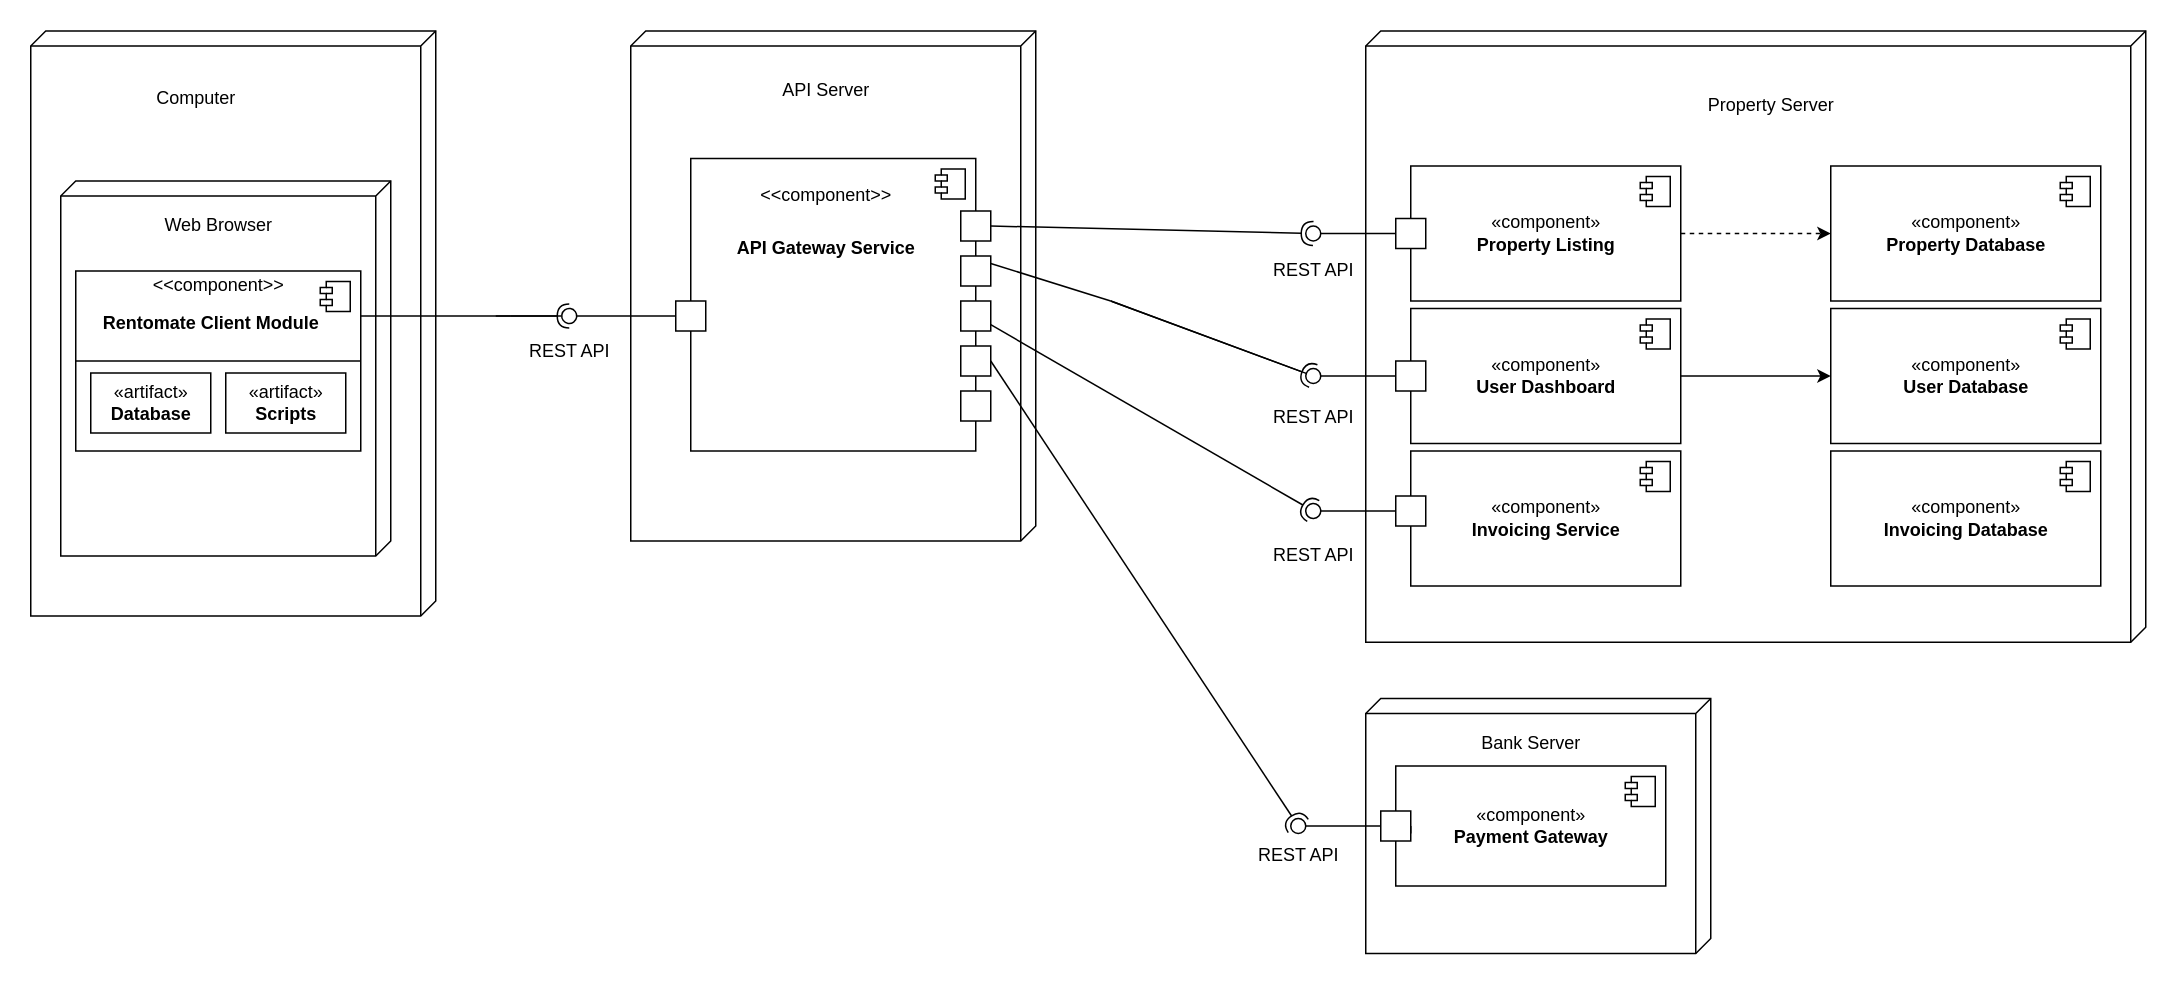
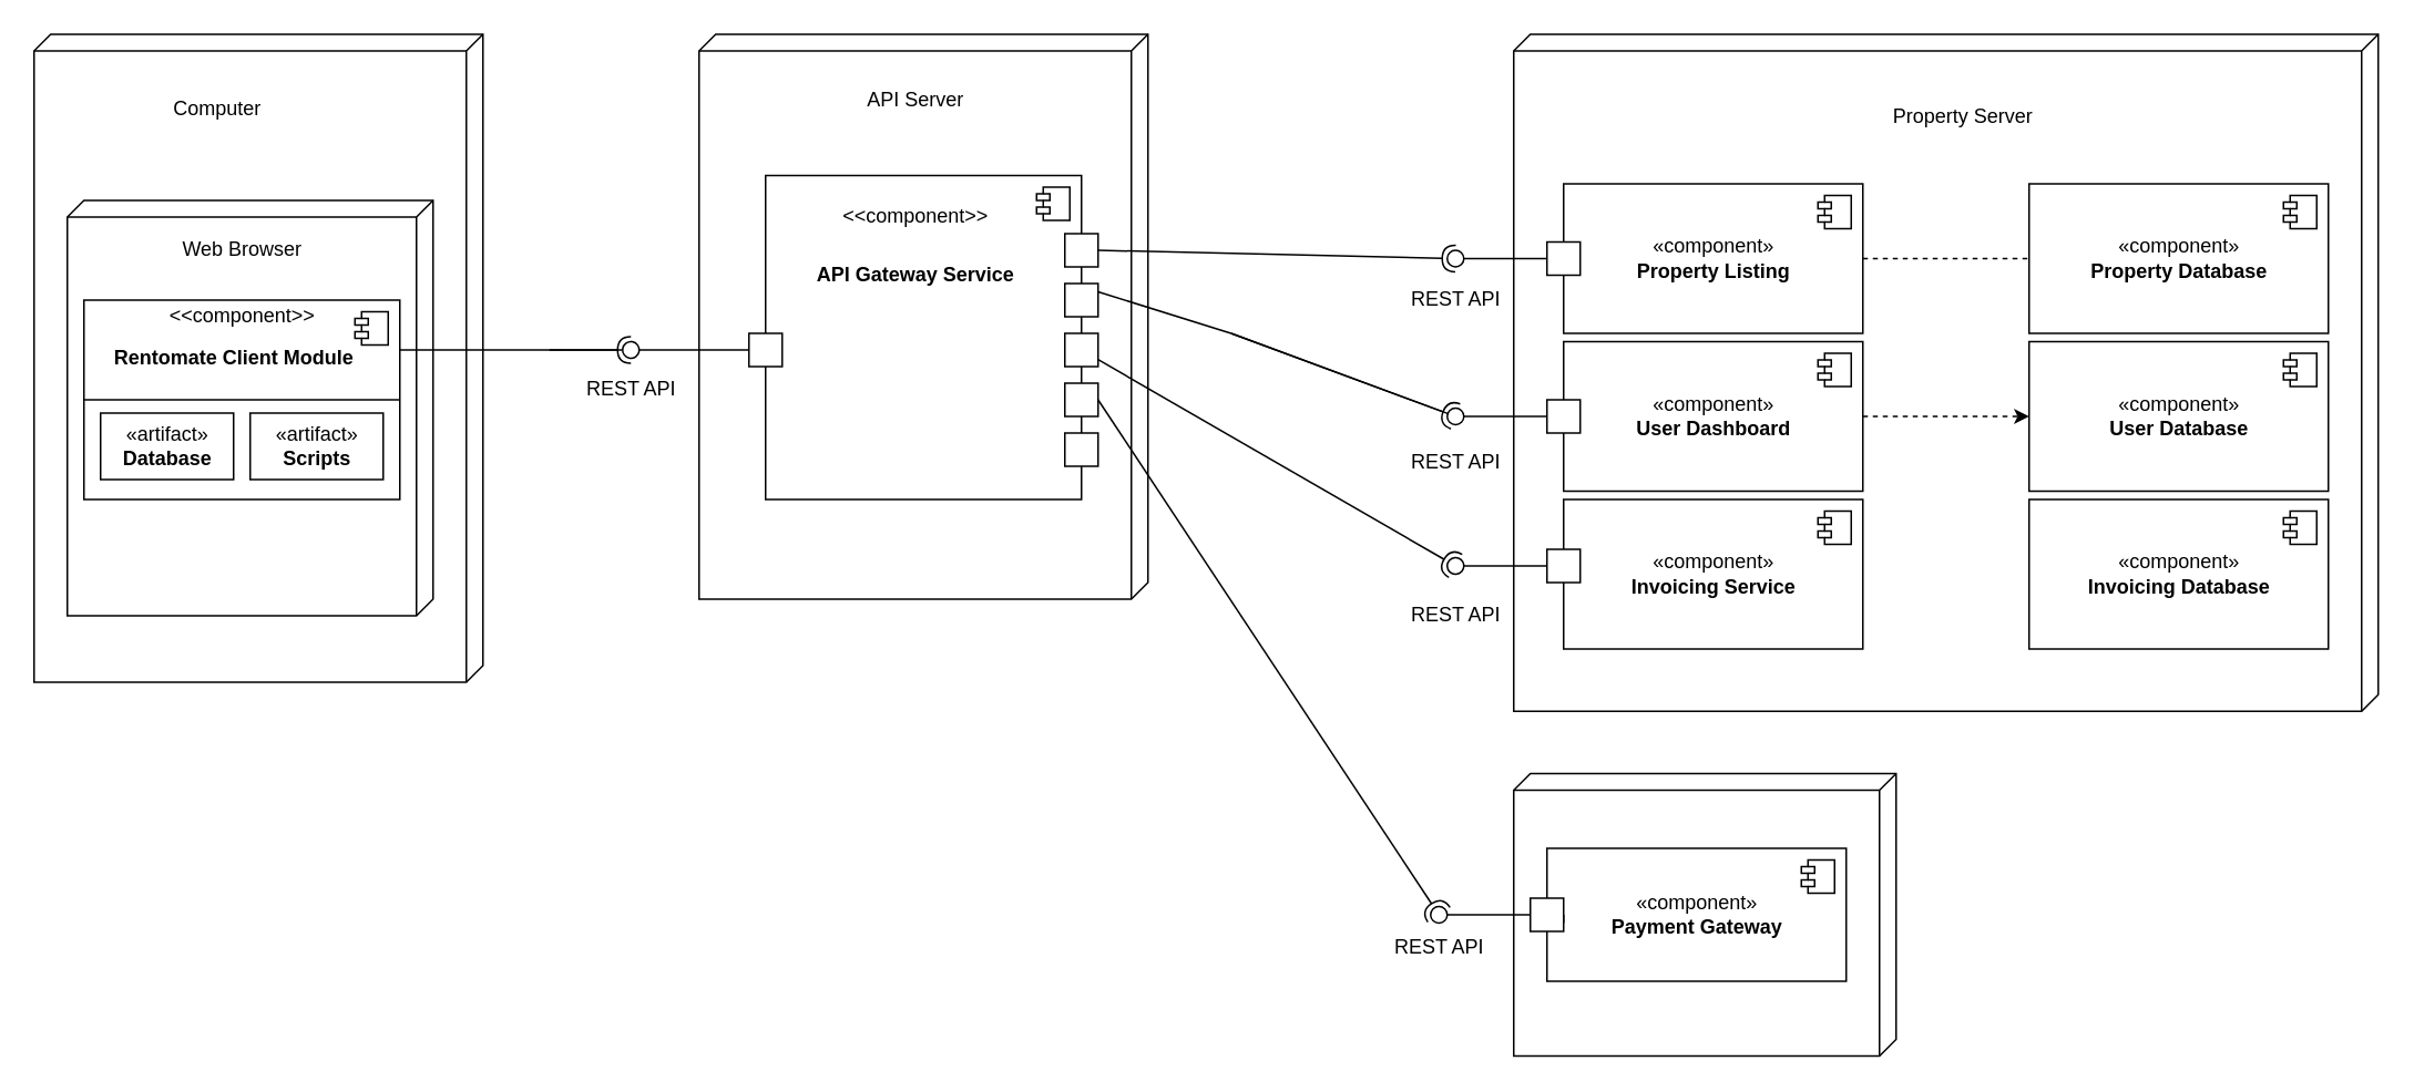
  <mxCell id="0" />
  <mxCell id="1" parent="0" />
  <mxCell id="2" value="" style="verticalAlign=top;align=left;spacingTop=8;spacingLeft=2;spacingRight=12;shape=cube;size=10;direction=south;fontStyle=4;html=1;" vertex="1" parent="1"><mxGeometry x="20" y="20" width="270" height="390" as="geometry" /></mxCell>
  <mxCell id="3" value="" style="verticalAlign=top;align=left;spacingTop=8;spacingLeft=2;spacingRight=12;shape=cube;size=10;direction=south;fontStyle=4;html=1;" vertex="1" parent="1"><mxGeometry x="40" y="120" width="220" height="250" as="geometry" /></mxCell>
  <mxCell id="4" value="Computer" style="text;html=1;align=center;verticalAlign=middle;resizable=0;points=[];autosize=1;strokeColor=none;fillColor=none;" vertex="1" parent="1"><mxGeometry x="95" y="55" width="70" height="20" as="geometry" /></mxCell>
  <mxCell id="5" value="Web Browser" style="text;html=1;align=center;verticalAlign=middle;resizable=0;points=[];autosize=1;strokeColor=none;fillColor=none;" vertex="1" parent="1"><mxGeometry x="100" y="140" width="90" height="20" as="geometry" /></mxCell>
  <mxCell id="6" style="edgeStyle=orthogonalEdgeStyle;rounded=0;orthogonalLoop=1;jettySize=auto;html=1;exitX=1;exitY=0.25;exitDx=0;exitDy=0;startArrow=none;startFill=0;endArrow=none;endFill=0;" edge="1" parent="1" source="7"><mxGeometry relative="1" as="geometry"><mxPoint x="340" y="210" as="targetPoint" /></mxGeometry></mxCell>
  <mxCell id="7" value="" style="html=1;dropTarget=0;" vertex="1" parent="1"><mxGeometry x="50" y="180" width="190" height="120" as="geometry" /></mxCell>
  <mxCell id="8" value="" style="shape=module;jettyWidth=8;jettyHeight=4;" vertex="1" parent="7"><mxGeometry x="1" width="20" height="20" relative="1" as="geometry"><mxPoint x="-27" y="7" as="offset" /></mxGeometry></mxCell>
  <mxCell id="9" value="&amp;lt;&amp;lt;component&amp;gt;&amp;gt;" style="text;html=1;align=center;verticalAlign=middle;resizable=0;points=[];autosize=1;strokeColor=none;fillColor=none;" vertex="1" parent="1"><mxGeometry x="95" y="180" width="100" height="20" as="geometry" /></mxCell>
  <mxCell id="10" value="&lt;b&gt;Rentomate Client Module&lt;/b&gt;" style="text;html=1;align=center;verticalAlign=middle;resizable=0;points=[];autosize=1;strokeColor=none;fillColor=none;" vertex="1" parent="1"><mxGeometry x="60" y="205" width="160" height="20" as="geometry" /></mxCell>
  <mxCell id="11" value="«artifact»&lt;br&gt;&lt;b&gt;Database&lt;/b&gt;" style="html=1;" vertex="1" parent="1"><mxGeometry x="60" y="248" width="80" height="40" as="geometry" /></mxCell>
  <mxCell id="12" value="«artifact»&lt;br&gt;&lt;b&gt;Scripts&lt;/b&gt;" style="html=1;" vertex="1" parent="1"><mxGeometry x="150" y="248" width="80" height="40" as="geometry" /></mxCell>
  <mxCell id="13" value="" style="line;strokeWidth=1;fillColor=none;align=left;verticalAlign=middle;spacingTop=-1;spacingLeft=3;spacingRight=3;rotatable=0;labelPosition=right;points=[];portConstraint=eastwest;" vertex="1" parent="1"><mxGeometry x="50" y="236" width="190" height="8" as="geometry" /></mxCell>
  <mxCell id="14" value="" style="verticalAlign=top;align=left;spacingTop=8;spacingLeft=2;spacingRight=12;shape=cube;size=10;direction=south;fontStyle=4;html=1;" vertex="1" parent="1"><mxGeometry x="420" y="20" width="270" height="340" as="geometry" /></mxCell>
  <mxCell id="15" value="API Server" style="text;html=1;align=center;verticalAlign=middle;resizable=0;points=[];autosize=1;strokeColor=none;fillColor=none;" vertex="1" parent="1"><mxGeometry x="515" y="50" width="70" height="20" as="geometry" /></mxCell>
  <mxCell id="16" value="" style="html=1;dropTarget=0;" vertex="1" parent="1"><mxGeometry x="460" y="105" width="190" height="195" as="geometry" /></mxCell>
  <mxCell id="17" value="" style="shape=module;jettyWidth=8;jettyHeight=4;" vertex="1" parent="16"><mxGeometry x="1" width="20" height="20" relative="1" as="geometry"><mxPoint x="-27" y="7" as="offset" /></mxGeometry></mxCell>
  <mxCell id="18" value="&amp;lt;&amp;lt;component&amp;gt;&amp;gt;" style="text;html=1;align=center;verticalAlign=middle;resizable=0;points=[];autosize=1;strokeColor=none;fillColor=none;" vertex="1" parent="1"><mxGeometry x="500" y="120" width="100" height="20" as="geometry" /></mxCell>
  <mxCell id="19" value="&lt;b&gt;API Gateway Service&lt;/b&gt;" style="text;html=1;align=center;verticalAlign=middle;resizable=0;points=[];autosize=1;strokeColor=none;fillColor=none;" vertex="1" parent="1"><mxGeometry x="485" y="155" width="130" height="20" as="geometry" /></mxCell>
  <mxCell id="20" style="edgeStyle=orthogonalEdgeStyle;rounded=0;orthogonalLoop=1;jettySize=auto;html=1;exitX=0;exitY=0.5;exitDx=0;exitDy=0;startArrow=none;startFill=0;endArrow=none;endFill=0;" edge="1" parent="1" source="21" target="29"><mxGeometry relative="1" as="geometry" /></mxCell>
  <mxCell id="21" value="" style="whiteSpace=wrap;html=1;" vertex="1" parent="1"><mxGeometry x="450" y="200" width="20" height="20" as="geometry" /></mxCell>
  <mxCell id="22" value="" style="whiteSpace=wrap;html=1;" vertex="1" parent="1"><mxGeometry x="640" y="140" width="20" height="20" as="geometry" /></mxCell>
  <mxCell id="23" style="edgeStyle=none;rounded=0;orthogonalLoop=1;jettySize=auto;html=1;exitX=1;exitY=0.25;exitDx=0;exitDy=0;startArrow=none;startFill=0;endArrow=none;endFill=0;" edge="1" parent="1" source="24"><mxGeometry relative="1" as="geometry"><mxPoint x="740" y="200" as="targetPoint" /></mxGeometry></mxCell>
  <mxCell id="24" value="" style="whiteSpace=wrap;html=1;" vertex="1" parent="1"><mxGeometry x="640" y="170" width="20" height="20" as="geometry" /></mxCell>
  <mxCell id="25" value="" style="whiteSpace=wrap;html=1;" vertex="1" parent="1"><mxGeometry x="640" y="200" width="20" height="20" as="geometry" /></mxCell>
  <mxCell id="26" value="" style="whiteSpace=wrap;html=1;" vertex="1" parent="1"><mxGeometry x="640" y="230" width="20" height="20" as="geometry" /></mxCell>
  <mxCell id="27" value="" style="rounded=0;orthogonalLoop=1;jettySize=auto;html=1;endArrow=none;endFill=0;sketch=0;sourcePerimeterSpacing=0;targetPerimeterSpacing=0;" edge="1" target="29" parent="1"><mxGeometry relative="1" as="geometry"><mxPoint x="340" y="210" as="sourcePoint" /></mxGeometry></mxCell>
  <mxCell id="28" value="" style="rounded=0;orthogonalLoop=1;jettySize=auto;html=1;endArrow=halfCircle;endFill=0;entryX=0.5;entryY=0.5;endSize=6;strokeWidth=1;sketch=0;" edge="1" target="29" parent="1"><mxGeometry relative="1" as="geometry"><mxPoint x="330" y="210" as="sourcePoint" /></mxGeometry></mxCell>
  <mxCell id="29" value="" style="ellipse;whiteSpace=wrap;html=1;align=center;aspect=fixed;resizable=0;points=[];outlineConnect=0;sketch=0;direction=south;rotation=99;" vertex="1" parent="1"><mxGeometry x="374" y="205" width="10" height="10" as="geometry" /></mxCell>
  <mxCell id="30" value="" style="verticalAlign=top;align=left;spacingTop=8;spacingLeft=2;spacingRight=12;shape=cube;size=10;direction=south;fontStyle=4;html=1;" vertex="1" parent="1"><mxGeometry x="910" y="20" width="520" height="407.5" as="geometry" /></mxCell>
  <mxCell id="31" value="Property Server" style="text;html=1;align=center;verticalAlign=middle;resizable=0;points=[];autosize=1;strokeColor=none;fillColor=none;" vertex="1" parent="1"><mxGeometry x="1130" y="60" width="100" height="20" as="geometry" /></mxCell>
- <mxCell id="32" style="edgeStyle=orthogonalEdgeStyle;rounded=0;orthogonalLoop=1;jettySize=auto;html=1;exitX=1;exitY=0.5;exitDx=0;exitDy=0;dashed=1;startArrow=none;startFill=0;endArrow=classic;endFill=1;" edge="1" parent="1" source="33" target="35"><mxGeometry relative="1" as="geometry" /></mxCell>
+ <mxCell id="32" style="edgeStyle=orthogonalEdgeStyle;rounded=0;orthogonalLoop=1;jettySize=auto;html=1;exitX=1;exitY=0.5;exitDx=0;exitDy=0;dashed=1;startArrow=none;startFill=0;endArrow=none;endFill=1;" edge="1" parent="1" source="33" target="35"><mxGeometry relative="1" as="geometry" /></mxCell>
  <mxCell id="33" value="«component»&lt;br&gt;&lt;b&gt;Property Listing&lt;/b&gt;" style="html=1;dropTarget=0;" vertex="1" parent="1"><mxGeometry x="940" y="110" width="180" height="90" as="geometry" /></mxCell>
  <mxCell id="34" value="" style="shape=module;jettyWidth=8;jettyHeight=4;" vertex="1" parent="33"><mxGeometry x="1" width="20" height="20" relative="1" as="geometry"><mxPoint x="-27" y="7" as="offset" /></mxGeometry></mxCell>
  <mxCell id="35" value="«component»&lt;br&gt;&lt;b&gt;Property Database&lt;/b&gt;" style="html=1;dropTarget=0;" vertex="1" parent="1"><mxGeometry x="1220" y="110" width="180" height="90" as="geometry" /></mxCell>
  <mxCell id="36" value="" style="shape=module;jettyWidth=8;jettyHeight=4;" vertex="1" parent="35"><mxGeometry x="1" width="20" height="20" relative="1" as="geometry"><mxPoint x="-27" y="7" as="offset" /></mxGeometry></mxCell>
  <mxCell id="37" value="«component»&lt;br&gt;&lt;b&gt;Invoicing Service&lt;/b&gt;" style="html=1;dropTarget=0;" vertex="1" parent="1"><mxGeometry x="940" y="300" width="180" height="90" as="geometry" /></mxCell>
  <mxCell id="38" value="" style="shape=module;jettyWidth=8;jettyHeight=4;" vertex="1" parent="37"><mxGeometry x="1" width="20" height="20" relative="1" as="geometry"><mxPoint x="-27" y="7" as="offset" /></mxGeometry></mxCell>
  <mxCell id="39" value="«component»&lt;br&gt;&lt;b&gt;Invoicing Database&lt;/b&gt;" style="html=1;dropTarget=0;" vertex="1" parent="1"><mxGeometry x="1220" y="300" width="180" height="90" as="geometry" /></mxCell>
  <mxCell id="40" value="" style="shape=module;jettyWidth=8;jettyHeight=4;" vertex="1" parent="39"><mxGeometry x="1" width="20" height="20" relative="1" as="geometry"><mxPoint x="-27" y="7" as="offset" /></mxGeometry></mxCell>
  <mxCell id="41" value="" style="whiteSpace=wrap;html=1;" vertex="1" parent="1"><mxGeometry x="930" y="145" width="20" height="20" as="geometry" /></mxCell>
  <mxCell id="42" value="" style="whiteSpace=wrap;html=1;" vertex="1" parent="1"><mxGeometry x="930" y="330" width="20" height="20" as="geometry" /></mxCell>
- <mxCell id="43" style="edgeStyle=orthogonalEdgeStyle;rounded=0;orthogonalLoop=1;jettySize=auto;html=1;exitX=1;exitY=0.5;exitDx=0;exitDy=0;entryX=0;entryY=0.5;entryDx=0;entryDy=0;dashed=0;startArrow=none;startFill=0;endArrow=classic;endFill=1;" edge="1" parent="1" source="44" target="46"><mxGeometry relative="1" as="geometry" /></mxCell>
+ <mxCell id="43" style="edgeStyle=orthogonalEdgeStyle;rounded=0;orthogonalLoop=1;jettySize=auto;html=1;exitX=1;exitY=0.5;exitDx=0;exitDy=0;entryX=0;entryY=0.5;entryDx=0;entryDy=0;dashed=1;startArrow=none;startFill=0;endArrow=classic;endFill=1;" edge="1" parent="1" source="44" target="46"><mxGeometry relative="1" as="geometry" /></mxCell>
  <mxCell id="44" value="«component»&lt;br&gt;&lt;b&gt;User Dashboard&lt;/b&gt;" style="html=1;dropTarget=0;" vertex="1" parent="1"><mxGeometry x="940" y="205" width="180" height="90" as="geometry" /></mxCell>
  <mxCell id="45" value="" style="shape=module;jettyWidth=8;jettyHeight=4;" vertex="1" parent="44"><mxGeometry x="1" width="20" height="20" relative="1" as="geometry"><mxPoint x="-27" y="7" as="offset" /></mxGeometry></mxCell>
  <mxCell id="46" value="«component»&lt;br&gt;&lt;b&gt;User Database&lt;/b&gt;" style="html=1;dropTarget=0;" vertex="1" parent="1"><mxGeometry x="1220" y="205" width="180" height="90" as="geometry" /></mxCell>
  <mxCell id="47" value="" style="shape=module;jettyWidth=8;jettyHeight=4;" vertex="1" parent="46"><mxGeometry x="1" width="20" height="20" relative="1" as="geometry"><mxPoint x="-27" y="7" as="offset" /></mxGeometry></mxCell>
  <mxCell id="48" style="edgeStyle=none;rounded=0;orthogonalLoop=1;jettySize=auto;html=1;exitX=0;exitY=0.5;exitDx=0;exitDy=0;startArrow=none;startFill=0;endArrow=none;endFill=0;" edge="1" parent="1" source="49" target="53"><mxGeometry relative="1" as="geometry" /></mxCell>
  <mxCell id="49" value="" style="whiteSpace=wrap;html=1;" vertex="1" parent="1"><mxGeometry x="930" y="240" width="20" height="20" as="geometry" /></mxCell>
  <mxCell id="50" value="" style="whiteSpace=wrap;html=1;" vertex="1" parent="1"><mxGeometry x="640" y="260" width="20" height="20" as="geometry" /></mxCell>
  <mxCell id="51" value="" style="rounded=0;orthogonalLoop=1;jettySize=auto;html=1;endArrow=none;endFill=0;sketch=0;sourcePerimeterSpacing=0;targetPerimeterSpacing=0;" edge="1" target="53" parent="1"><mxGeometry relative="1" as="geometry"><mxPoint x="740" y="200" as="sourcePoint" /></mxGeometry></mxCell>
  <mxCell id="52" value="" style="rounded=0;orthogonalLoop=1;jettySize=auto;html=1;endArrow=halfCircle;endFill=0;entryX=0.5;entryY=0.5;endSize=6;strokeWidth=1;sketch=0;" edge="1" target="53" parent="1"><mxGeometry relative="1" as="geometry"><mxPoint x="740" y="200" as="sourcePoint" /></mxGeometry></mxCell>
  <mxCell id="53" value="" style="ellipse;whiteSpace=wrap;html=1;align=center;aspect=fixed;resizable=0;points=[];outlineConnect=0;sketch=0;" vertex="1" parent="1"><mxGeometry x="870" y="245" width="10" height="10" as="geometry" /></mxCell>
  <mxCell id="54" value="" style="rounded=0;orthogonalLoop=1;jettySize=auto;html=1;endArrow=none;endFill=0;sketch=0;sourcePerimeterSpacing=0;targetPerimeterSpacing=0;" edge="1" target="56" parent="1" source="42"><mxGeometry relative="1" as="geometry"><mxPoint x="870" y="330" as="sourcePoint" /></mxGeometry></mxCell>
  <mxCell id="55" value="" style="rounded=0;orthogonalLoop=1;jettySize=auto;html=1;endArrow=halfCircle;endFill=0;entryX=0.5;entryY=0.5;endSize=6;strokeWidth=1;sketch=0;" edge="1" target="56" parent="1" source="25"><mxGeometry relative="1" as="geometry"><mxPoint x="720" y="240" as="sourcePoint" /></mxGeometry></mxCell>
  <mxCell id="56" value="" style="ellipse;whiteSpace=wrap;html=1;align=center;aspect=fixed;resizable=0;points=[];outlineConnect=0;sketch=0;rotation=-138;" vertex="1" parent="1"><mxGeometry x="870" y="335" width="10" height="10" as="geometry" /></mxCell>
  <mxCell id="57" value="" style="rounded=0;orthogonalLoop=1;jettySize=auto;html=1;endArrow=none;endFill=0;sketch=0;sourcePerimeterSpacing=0;targetPerimeterSpacing=0;exitX=0;exitY=0.5;exitDx=0;exitDy=0;" edge="1" target="59" parent="1" source="41"><mxGeometry relative="1" as="geometry"><mxPoint x="787" y="155" as="sourcePoint" /></mxGeometry></mxCell>
  <mxCell id="58" value="" style="rounded=0;orthogonalLoop=1;jettySize=auto;html=1;endArrow=halfCircle;endFill=0;entryX=0.5;entryY=0.5;endSize=6;strokeWidth=1;sketch=0;exitX=1;exitY=0.5;exitDx=0;exitDy=0;" edge="1" target="59" parent="1" source="22"><mxGeometry relative="1" as="geometry"><mxPoint x="827" y="155" as="sourcePoint" /><Array as="points" /></mxGeometry></mxCell>
  <mxCell id="59" value="" style="ellipse;whiteSpace=wrap;html=1;align=center;aspect=fixed;resizable=0;points=[];outlineConnect=0;sketch=0;" vertex="1" parent="1"><mxGeometry x="870" y="150" width="10" height="10" as="geometry" /></mxCell>
  <mxCell id="60" value="" style="verticalAlign=top;align=left;spacingTop=8;spacingLeft=2;spacingRight=12;shape=cube;size=10;direction=south;fontStyle=4;html=1;" vertex="1" parent="1"><mxGeometry x="910" y="465" width="230" height="170" as="geometry" /></mxCell>
- <mxCell id="61" value="Bank Server" style="text;html=1;align=center;verticalAlign=middle;resizable=0;points=[];autosize=1;strokeColor=none;fillColor=none;" vertex="1" parent="1"><mxGeometry x="980" y="485" width="80" height="20" as="geometry" /></mxCell>
  <mxCell id="62" value="«component»&lt;br&gt;&lt;b&gt;Payment Gateway&lt;/b&gt;" style="html=1;dropTarget=0;" vertex="1" parent="1"><mxGeometry x="930" y="510" width="180" height="80" as="geometry" /></mxCell>
  <mxCell id="63" value="" style="shape=module;jettyWidth=8;jettyHeight=4;" vertex="1" parent="62"><mxGeometry x="1" width="20" height="20" relative="1" as="geometry"><mxPoint x="-27" y="7" as="offset" /></mxGeometry></mxCell>
  <mxCell id="64" value="" style="whiteSpace=wrap;html=1;" vertex="1" parent="1"><mxGeometry x="920" y="540" width="20" height="20" as="geometry" /></mxCell>
  <mxCell id="65" value="" style="rounded=0;orthogonalLoop=1;jettySize=auto;html=1;endArrow=none;endFill=0;sketch=0;sourcePerimeterSpacing=0;targetPerimeterSpacing=0;exitX=0;exitY=0.5;exitDx=0;exitDy=0;" edge="1" target="67" parent="1" source="64"><mxGeometry relative="1" as="geometry"><mxPoint x="820" y="590" as="sourcePoint" /></mxGeometry></mxCell>
  <mxCell id="66" value="" style="rounded=0;orthogonalLoop=1;jettySize=auto;html=1;endArrow=halfCircle;endFill=0;entryX=0.5;entryY=0.5;endSize=6;strokeWidth=1;sketch=0;exitX=1;exitY=0.5;exitDx=0;exitDy=0;" edge="1" target="67" parent="1" source="26"><mxGeometry relative="1" as="geometry"><mxPoint x="802" y="433" as="sourcePoint" /><Array as="points" /></mxGeometry></mxCell>
  <mxCell id="67" value="" style="ellipse;whiteSpace=wrap;html=1;align=center;aspect=fixed;resizable=0;points=[];outlineConnect=0;sketch=0;" vertex="1" parent="1"><mxGeometry x="860" y="545" width="10" height="10" as="geometry" /></mxCell>
  <mxCell id="68" style="edgeStyle=none;rounded=0;orthogonalLoop=1;jettySize=auto;html=1;exitX=1;exitY=0.75;exitDx=0;exitDy=0;entryX=1;entryY=0.5;entryDx=0;entryDy=0;startArrow=none;startFill=0;endArrow=none;endFill=0;" edge="1" parent="1" source="64" target="64"><mxGeometry relative="1" as="geometry" /></mxCell>
  <mxCell id="69" value="REST API" style="text;html=1;align=center;verticalAlign=middle;resizable=0;points=[];autosize=1;strokeColor=none;fillColor=none;" vertex="1" parent="1"><mxGeometry x="830" y="560" width="70" height="20" as="geometry" /></mxCell>
  <mxCell id="70" value="REST API" style="text;html=1;align=center;verticalAlign=middle;resizable=0;points=[];autosize=1;strokeColor=none;fillColor=none;" vertex="1" parent="1"><mxGeometry x="840" y="360" width="70" height="20" as="geometry" /></mxCell>
  <mxCell id="71" value="REST API" style="text;html=1;align=center;verticalAlign=middle;resizable=0;points=[];autosize=1;strokeColor=none;fillColor=none;" vertex="1" parent="1"><mxGeometry x="840" y="268" width="70" height="20" as="geometry" /></mxCell>
  <mxCell id="72" value="REST API" style="text;html=1;align=center;verticalAlign=middle;resizable=0;points=[];autosize=1;strokeColor=none;fillColor=none;" vertex="1" parent="1"><mxGeometry x="840" y="170" width="70" height="20" as="geometry" /></mxCell>
  <mxCell id="73" value="REST API" style="text;html=1;align=center;verticalAlign=middle;resizable=0;points=[];autosize=1;strokeColor=none;fillColor=none;" vertex="1" parent="1"><mxGeometry x="344" y="224" width="70" height="20" as="geometry" /></mxCell>
